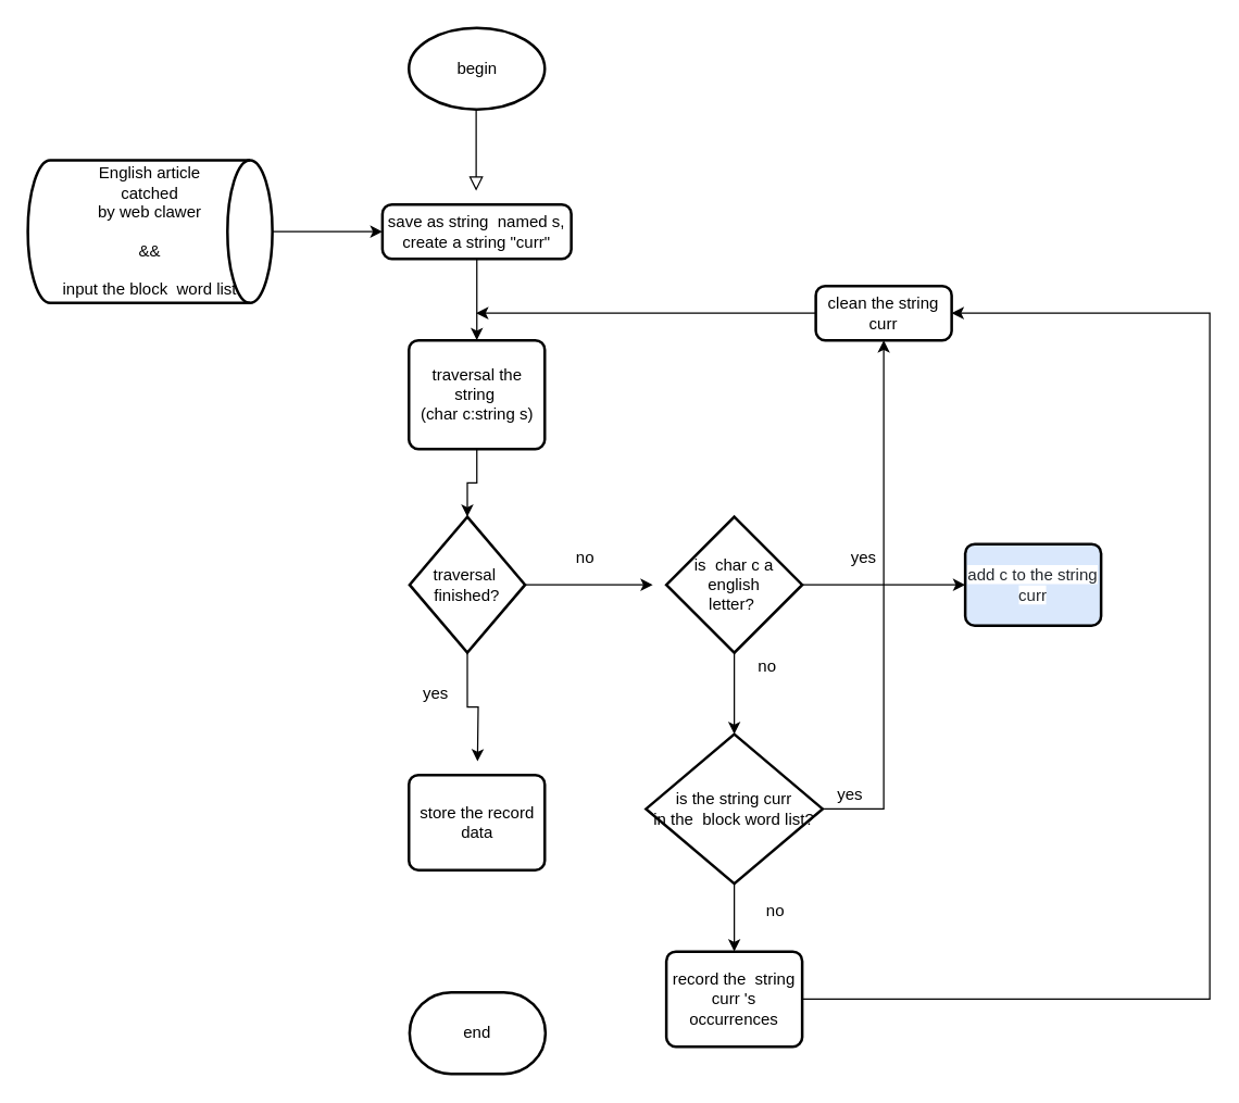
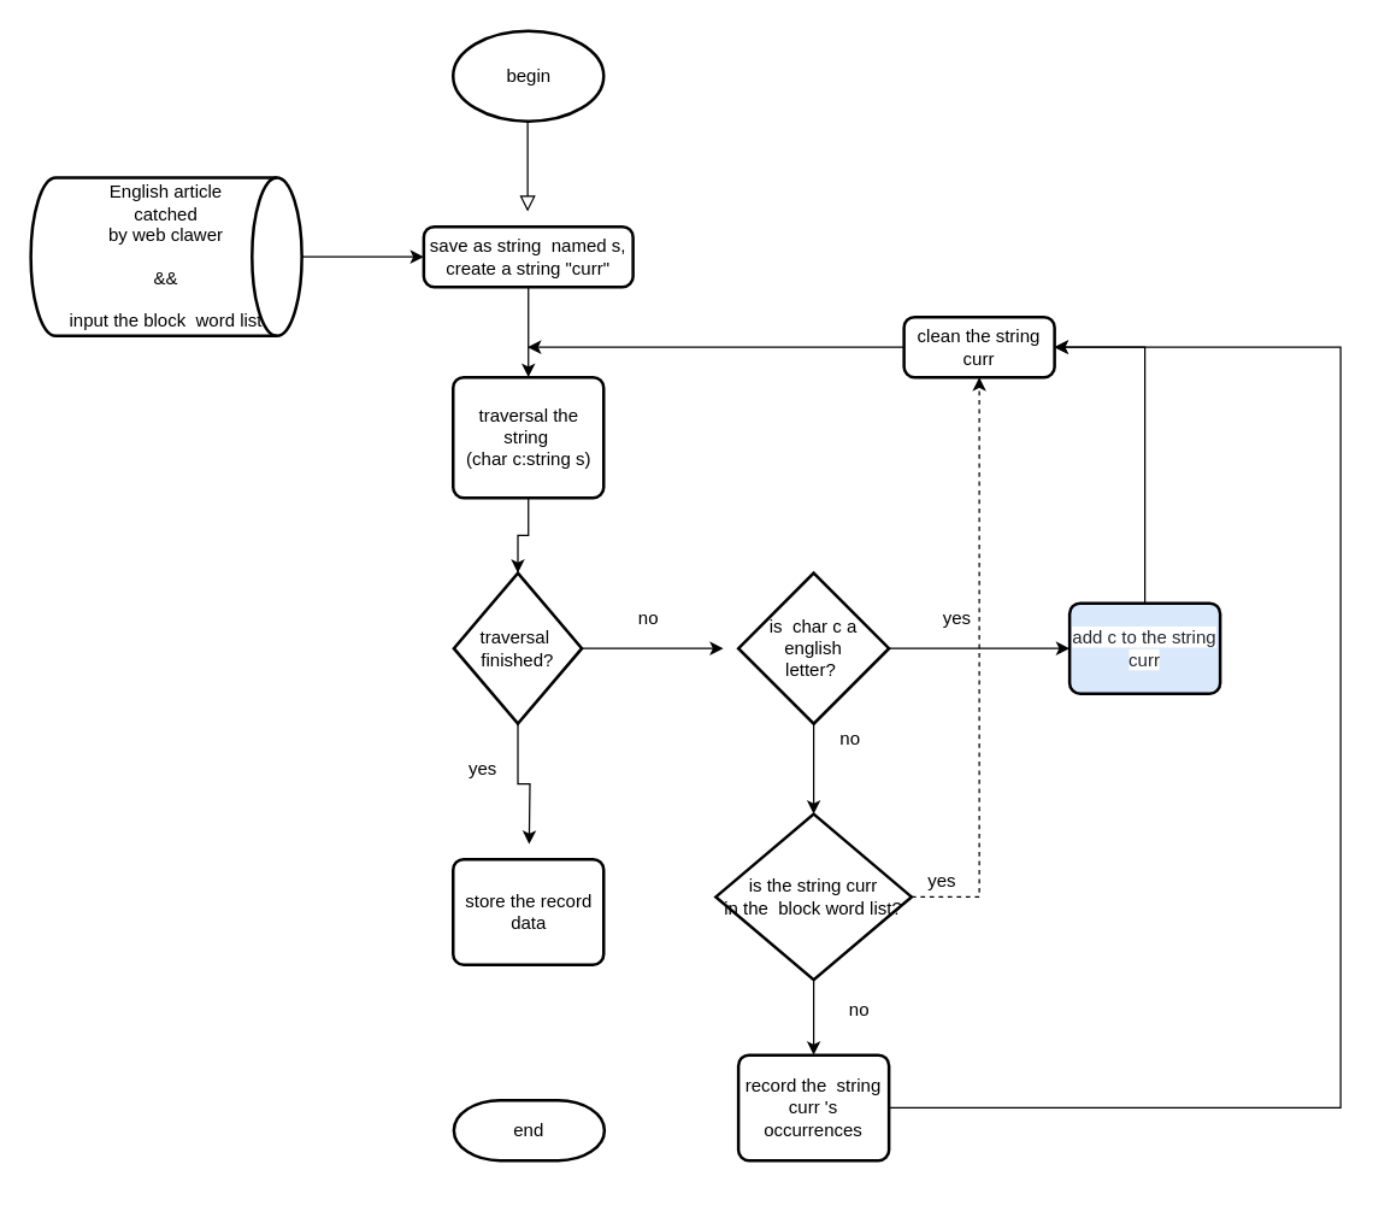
  <mxCell id="0" />
  <mxCell id="1" parent="0" />
  <mxCell id="2" value="" style="rounded=0;html=1;jettySize=auto;orthogonalLoop=1;fontSize=11;endArrow=block;endFill=0;endSize=8;strokeWidth=1;shadow=0;labelBackgroundColor=none;edgeStyle=orthogonalEdgeStyle;" parent="1" edge="1"><mxGeometry relative="1" as="geometry"><mxPoint x="350" y="80" as="sourcePoint" /><mxPoint x="350" y="140" as="targetPoint" /></mxGeometry></mxCell>
  <mxCell id="3" value="" style="edgeStyle=orthogonalEdgeStyle;rounded=0;orthogonalLoop=1;jettySize=auto;html=1;" edge="1" parent="1" source="4" target="6"><mxGeometry relative="1" as="geometry" /></mxCell>
  <mxCell id="4" value="English article&lt;br&gt;catched&lt;br&gt;by web clawer&lt;br&gt;&lt;br&gt;&amp;amp;&amp;amp;&lt;br&gt;&lt;br&gt;input the block&amp;nbsp; word list" style="strokeWidth=2;html=1;shape=mxgraph.flowchart.direct_data;whiteSpace=wrap;" vertex="1" parent="1"><mxGeometry x="20" y="117.5" width="180" height="105" as="geometry" /></mxCell>
  <mxCell id="5" value="" style="edgeStyle=orthogonalEdgeStyle;rounded=0;orthogonalLoop=1;jettySize=auto;html=1;" edge="1" parent="1" source="6" target="9"><mxGeometry relative="1" as="geometry" /></mxCell>
  <mxCell id="6" value="save as string&amp;nbsp; named s,&lt;br&gt;create a string &quot;curr&quot;" style="rounded=1;whiteSpace=wrap;html=1;absoluteArcSize=1;arcSize=14;strokeWidth=2;" vertex="1" parent="1"><mxGeometry x="281" y="150" width="139" height="40" as="geometry" /></mxCell>
  <mxCell id="7" value="&lt;span&gt;begin&lt;/span&gt;" style="strokeWidth=2;html=1;shape=mxgraph.flowchart.start_1;whiteSpace=wrap;" vertex="1" parent="1"><mxGeometry x="300.5" y="20" width="100" height="60" as="geometry" /></mxCell>
  <mxCell id="8" value="" style="edgeStyle=orthogonalEdgeStyle;rounded=0;orthogonalLoop=1;jettySize=auto;html=1;" edge="1" parent="1" source="9" target="12"><mxGeometry relative="1" as="geometry" /></mxCell>
  <mxCell id="9" value="traversal the string&amp;nbsp;&lt;br&gt;(char c:string s)" style="rounded=1;whiteSpace=wrap;html=1;absoluteArcSize=1;arcSize=14;strokeWidth=2;" vertex="1" parent="1"><mxGeometry x="300.5" y="250" width="100" height="80" as="geometry" /></mxCell>
  <mxCell id="10" style="edgeStyle=orthogonalEdgeStyle;rounded=0;orthogonalLoop=1;jettySize=auto;html=1;" edge="1" parent="1" source="12"><mxGeometry relative="1" as="geometry"><mxPoint x="480" y="430" as="targetPoint" /></mxGeometry></mxCell>
  <mxCell id="11" style="edgeStyle=orthogonalEdgeStyle;rounded=0;orthogonalLoop=1;jettySize=auto;html=1;" edge="1" parent="1" source="12"><mxGeometry relative="1" as="geometry"><mxPoint x="351" y="560" as="targetPoint" /></mxGeometry></mxCell>
  <mxCell id="12" value="traversal&amp;nbsp; finished?" style="strokeWidth=2;html=1;shape=mxgraph.flowchart.decision;whiteSpace=wrap;" vertex="1" parent="1"><mxGeometry x="301" y="380" width="85" height="100" as="geometry" /></mxCell>
  <mxCell id="13" value="no" style="text;html=1;align=center;verticalAlign=middle;resizable=0;points=[];autosize=1;strokeColor=none;fillColor=none;" vertex="1" parent="1"><mxGeometry x="415" y="400" width="30" height="20" as="geometry" /></mxCell>
  <mxCell id="14" style="edgeStyle=orthogonalEdgeStyle;rounded=0;orthogonalLoop=1;jettySize=auto;html=1;entryX=0;entryY=0.5;entryDx=0;entryDy=0;" edge="1" parent="1" source="16" target="19"><mxGeometry relative="1" as="geometry" /></mxCell>
  <mxCell id="15" style="edgeStyle=orthogonalEdgeStyle;rounded=0;orthogonalLoop=1;jettySize=auto;html=1;" edge="1" parent="1" source="16"><mxGeometry relative="1" as="geometry"><mxPoint x="540" y="540" as="targetPoint" /></mxGeometry></mxCell>
  <mxCell id="16" value="is&amp;nbsp; char c a english&lt;br&gt;letter?&amp;nbsp;" style="strokeWidth=2;html=1;shape=mxgraph.flowchart.decision;whiteSpace=wrap;" vertex="1" parent="1"><mxGeometry x="490" y="380" width="100" height="100" as="geometry" /></mxCell>
  <mxCell id="17" value="yes" style="text;html=1;align=center;verticalAlign=middle;resizable=0;points=[];autosize=1;strokeColor=none;fillColor=none;" vertex="1" parent="1"><mxGeometry x="305" y="500" width="30" height="20" as="geometry" /></mxCell>
+ <mxCell id="18" style="edgeStyle=orthogonalEdgeStyle;rounded=0;orthogonalLoop=1;jettySize=auto;html=1;entryX=1;entryY=0.5;entryDx=0;entryDy=0;" edge="1" parent="1" source="19" target="32"><mxGeometry relative="1" as="geometry"><mxPoint x="740" y="230" as="targetPoint" /><Array as="points"><mxPoint x="760" y="230" /></Array></mxGeometry></mxCell>
  <mxCell id="19" value="&lt;font color=&quot;#24292f&quot;&gt;&lt;span style=&quot;background-color: rgb(255 , 255 , 255)&quot;&gt;add c to the string curr&lt;/span&gt;&lt;/font&gt;" style="rounded=1;whiteSpace=wrap;html=1;absoluteArcSize=1;arcSize=14;strokeWidth=2;fillColor=#dae8fc;" vertex="1" parent="1"><mxGeometry x="710" y="400" width="100" height="60" as="geometry" /></mxCell>
  <mxCell id="20" value="yes" style="text;html=1;align=center;verticalAlign=middle;resizable=0;points=[];autosize=1;strokeColor=none;fillColor=none;" vertex="1" parent="1"><mxGeometry x="620" y="400" width="30" height="20" as="geometry" /></mxCell>
  <mxCell id="21" value="no&lt;br&gt;" style="text;html=1;align=center;verticalAlign=middle;resizable=0;points=[];autosize=1;strokeColor=none;fillColor=none;" vertex="1" parent="1"><mxGeometry x="549" y="480" width="30" height="20" as="geometry" /></mxCell>
  <mxCell id="22" style="edgeStyle=orthogonalEdgeStyle;rounded=0;orthogonalLoop=1;jettySize=auto;html=1;" edge="1" parent="1" source="24"><mxGeometry relative="1" as="geometry"><mxPoint x="540" y="700" as="targetPoint" /></mxGeometry></mxCell>
- <mxCell id="23" style="edgeStyle=orthogonalEdgeStyle;rounded=0;orthogonalLoop=1;jettySize=auto;html=1;exitX=1;exitY=0.5;exitDx=0;exitDy=0;exitPerimeter=0;entryX=0.5;entryY=1;entryDx=0;entryDy=0;" edge="1" parent="1" source="24" target="32"><mxGeometry relative="1" as="geometry"><mxPoint x="660" y="595.294" as="targetPoint" /><Array as="points"><mxPoint x="650" y="595" /><mxPoint x="650" y="250" /></Array></mxGeometry></mxCell>
+ <mxCell id="23" style="edgeStyle=orthogonalEdgeStyle;rounded=0;orthogonalLoop=1;jettySize=auto;html=1;exitX=1;exitY=0.5;exitDx=0;exitDy=0;exitPerimeter=0;entryX=0.5;entryY=1;entryDx=0;entryDy=0;dashed=1;" edge="1" parent="1" source="24" target="32"><mxGeometry relative="1" as="geometry"><mxPoint x="660" y="595.294" as="targetPoint" /><Array as="points"><mxPoint x="650" y="595" /><mxPoint x="650" y="250" /></Array></mxGeometry></mxCell>
  <mxCell id="24" value="is the string curr&lt;br&gt;in the&amp;nbsp; block word list?" style="strokeWidth=2;html=1;shape=mxgraph.flowchart.decision;whiteSpace=wrap;" vertex="1" parent="1"><mxGeometry x="475" y="540" width="130" height="110" as="geometry" /></mxCell>
  <mxCell id="25" style="edgeStyle=orthogonalEdgeStyle;rounded=0;orthogonalLoop=1;jettySize=auto;html=1;" edge="1" parent="1" source="26" target="32"><mxGeometry relative="1" as="geometry"><mxPoint x="760" y="230" as="targetPoint" /><Array as="points"><mxPoint x="890" y="735" /><mxPoint x="890" y="230" /></Array></mxGeometry></mxCell>
  <mxCell id="26" value="record the&amp;nbsp; string curr 's occurrences" style="rounded=1;whiteSpace=wrap;html=1;absoluteArcSize=1;arcSize=14;strokeWidth=2;" vertex="1" parent="1"><mxGeometry x="490" y="700" width="100" height="70" as="geometry" /></mxCell>
  <mxCell id="27" value="no" style="text;html=1;align=center;verticalAlign=middle;resizable=0;points=[];autosize=1;strokeColor=none;fillColor=none;" vertex="1" parent="1"><mxGeometry x="555" y="660" width="30" height="20" as="geometry" /></mxCell>
  <mxCell id="28" value="store the record data" style="rounded=1;whiteSpace=wrap;html=1;absoluteArcSize=1;arcSize=14;strokeWidth=2;" vertex="1" parent="1"><mxGeometry x="300.5" y="570" width="100" height="70" as="geometry" /></mxCell>
  <mxCell id="29" value="yes" style="text;html=1;align=center;verticalAlign=middle;resizable=0;points=[];autosize=1;strokeColor=none;fillColor=none;" vertex="1" parent="1"><mxGeometry x="610" y="575" width="30" height="20" as="geometry" /></mxCell>
- <mxCell id="30" value="end" style="strokeWidth=2;html=1;shape=mxgraph.flowchart.terminator;whiteSpace=wrap;" vertex="1" parent="1"><mxGeometry x="301" y="730" width="100" height="60" as="geometry" /></mxCell>
+ <mxCell id="30" value="end" style="strokeWidth=2;html=1;shape=mxgraph.flowchart.terminator;whiteSpace=wrap;" vertex="1" parent="1"><mxGeometry x="301" y="730" width="100" height="40" as="geometry" /></mxCell>
  <mxCell id="31" style="edgeStyle=orthogonalEdgeStyle;rounded=0;orthogonalLoop=1;jettySize=auto;html=1;" edge="1" parent="1" source="32"><mxGeometry relative="1" as="geometry"><mxPoint x="350" y="230" as="targetPoint" /></mxGeometry></mxCell>
  <mxCell id="32" value="clean the string curr" style="rounded=1;whiteSpace=wrap;html=1;absoluteArcSize=1;arcSize=14;strokeWidth=2;" vertex="1" parent="1"><mxGeometry x="600" y="210" width="100" height="40" as="geometry" /></mxCell>
